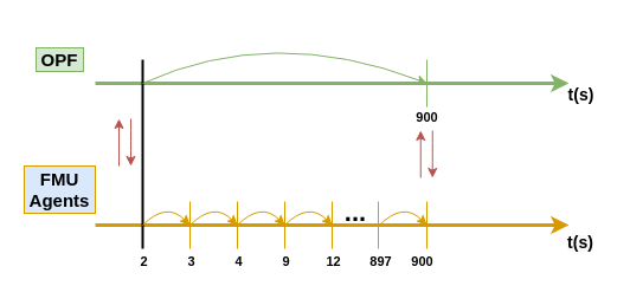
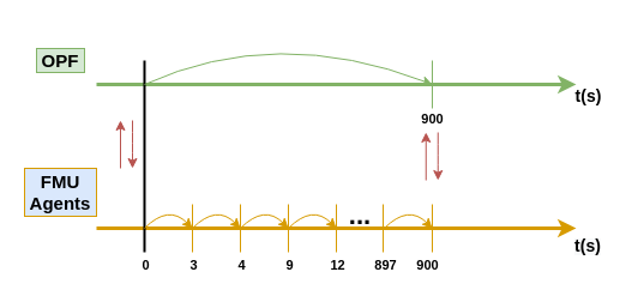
  <mxCell id="0" />
  <mxCell id="1" parent="0" />
  <mxCell id="2" value="" style="endArrow=classic;html=1;strokeWidth=3;fillColor=#ffe6cc;strokeColor=#d79b00;" parent="1" edge="1"><mxGeometry width="50" height="50" relative="1" as="geometry"><mxPoint x="80" y="190" as="sourcePoint" /><mxPoint x="480" y="190" as="targetPoint" /></mxGeometry></mxCell>
  <mxCell id="3" value="" style="endArrow=classic;html=1;strokeWidth=3;fillColor=#d5e8d4;strokeColor=#82b366;" parent="1" edge="1"><mxGeometry width="50" height="50" relative="1" as="geometry"><mxPoint x="80" y="70" as="sourcePoint" /><mxPoint x="480" y="70" as="targetPoint" /></mxGeometry></mxCell>
  <mxCell id="4" value="" style="curved=1;endArrow=classic;html=1;strokeWidth=1;fillColor=#ffe6cc;strokeColor=#d79b00;" parent="1" edge="1"><mxGeometry width="50" height="50" relative="1" as="geometry"><mxPoint x="320" y="190" as="sourcePoint" /><mxPoint x="360" y="190" as="targetPoint" /><Array as="points"><mxPoint x="340" y="170" /></Array></mxGeometry></mxCell>
  <mxCell id="5" value="&lt;b&gt;&lt;font style=&quot;font-size: 15px&quot;&gt;FMU Agents&lt;/font&gt;&lt;/b&gt;" style="rounded=0;whiteSpace=wrap;html=1;fillColor=#dae8fc;strokeColor=#d79b00;" parent="1" vertex="1"><mxGeometry x="20" y="140" width="60" height="40" as="geometry" /></mxCell>
  <mxCell id="6" value="&lt;b&gt;&lt;font style=&quot;font-size: 15px&quot;&gt;OPF&lt;/font&gt;&lt;/b&gt;" style="rounded=0;whiteSpace=wrap;html=1;fillColor=#d5e8d4;strokeColor=#82b366;" parent="1" vertex="1"><mxGeometry x="30" y="40" width="40" height="20" as="geometry" /></mxCell>
  <mxCell id="7" value="" style="endArrow=none;html=1;strokeWidth=2;" parent="1" edge="1"><mxGeometry width="50" height="50" relative="1" as="geometry"><mxPoint x="120" y="210" as="sourcePoint" /><mxPoint x="120" y="50" as="targetPoint" /></mxGeometry></mxCell>
  <mxCell id="8" value="&lt;b&gt;&lt;font style=&quot;font-size: 14px&quot;&gt;t(s)&lt;/font&gt;&lt;/b&gt;" style="text;html=1;align=center;verticalAlign=middle;resizable=0;points=[];autosize=1;" parent="1" vertex="1"><mxGeometry x="470" y="70" width="40" height="20" as="geometry" /></mxCell>
  <mxCell id="9" value="&lt;b style=&quot;color: rgb(0 , 0 , 0) ; font-family: &amp;#34;helvetica&amp;#34; ; font-style: normal ; letter-spacing: normal ; text-indent: 0px ; text-transform: none ; word-spacing: 0px ; background-color: rgb(248 , 249 , 250)&quot;&gt;&lt;font style=&quot;font-size: 14px&quot;&gt;t(s)&lt;/font&gt;&lt;/b&gt;" style="text;whiteSpace=wrap;html=1;align=center;" parent="1" vertex="1"><mxGeometry x="470" y="190" width="40" height="30" as="geometry" /></mxCell>
  <mxCell id="10" value="" style="curved=1;endArrow=classic;html=1;strokeWidth=1;fillColor=#ffe6cc;strokeColor=#d79b00;" parent="1" edge="1"><mxGeometry width="50" height="50" relative="1" as="geometry"><mxPoint x="160" y="190" as="sourcePoint" /><mxPoint x="200" y="190" as="targetPoint" /><Array as="points"><mxPoint x="180" y="170" /></Array></mxGeometry></mxCell>
  <mxCell id="11" value="" style="curved=1;endArrow=classic;html=1;strokeWidth=1;fillColor=#ffe6cc;strokeColor=#d79b00;" parent="1" edge="1"><mxGeometry width="50" height="50" relative="1" as="geometry"><mxPoint x="240" y="190" as="sourcePoint" /><mxPoint x="280" y="190" as="targetPoint" /><Array as="points"><mxPoint x="260" y="170" /></Array></mxGeometry></mxCell>
  <mxCell id="12" value="" style="curved=1;endArrow=classic;html=1;strokeWidth=1;fillColor=#ffe6cc;strokeColor=#d79b00;" parent="1" edge="1"><mxGeometry width="50" height="50" relative="1" as="geometry"><mxPoint x="200" y="190" as="sourcePoint" /><mxPoint x="240" y="190" as="targetPoint" /><Array as="points"><mxPoint x="220" y="170" /></Array></mxGeometry></mxCell>
  <mxCell id="13" value="" style="curved=1;endArrow=classic;html=1;strokeWidth=1;fillColor=#ffe6cc;strokeColor=#d79b00;" parent="1" edge="1"><mxGeometry width="50" height="50" relative="1" as="geometry"><mxPoint x="120" y="190" as="sourcePoint" /><mxPoint x="160" y="190" as="targetPoint" /><Array as="points"><mxPoint x="140" y="170" /></Array></mxGeometry></mxCell>
  <mxCell id="14" value="" style="curved=1;endArrow=classic;html=1;strokeWidth=1;fillColor=#d5e8d4;strokeColor=#82b366;" parent="1" edge="1"><mxGeometry width="50" height="50" relative="1" as="geometry"><mxPoint x="120" y="70" as="sourcePoint" /><mxPoint x="360" y="70" as="targetPoint" /><Array as="points"><mxPoint x="230" y="20" /></Array></mxGeometry></mxCell>
  <mxCell id="15" value="&lt;font style=&quot;font-size: 22px&quot;&gt;&lt;b&gt;...&lt;/b&gt;&lt;/font&gt;" style="text;html=1;strokeColor=none;fillColor=none;align=center;verticalAlign=middle;whiteSpace=wrap;rounded=0;" parent="1" vertex="1"><mxGeometry x="280" y="170" width="40" height="20" as="geometry" /></mxCell>
  <mxCell id="16" value="" style="endArrow=none;html=1;strokeWidth=1;fillColor=#ffe6cc;strokeColor=#d79b00;" parent="1" edge="1"><mxGeometry width="50" height="50" relative="1" as="geometry"><mxPoint x="160" y="210" as="sourcePoint" /><mxPoint x="160" y="170" as="targetPoint" /></mxGeometry></mxCell>
  <mxCell id="17" value="&lt;b&gt;3&lt;/b&gt;" style="edgeLabel;html=1;align=center;verticalAlign=middle;resizable=0;points=[];" parent="16" vertex="1" connectable="0"><mxGeometry x="-1" y="-9" relative="1" as="geometry"><mxPoint x="-9" y="10" as="offset" /></mxGeometry></mxCell>
  <mxCell id="18" value="" style="endArrow=none;html=1;strokeWidth=1;fillColor=#ffe6cc;strokeColor=#d79b00;" parent="1" edge="1"><mxGeometry width="50" height="50" relative="1" as="geometry"><mxPoint x="240" y="210" as="sourcePoint" /><mxPoint x="240" y="170" as="targetPoint" /></mxGeometry></mxCell>
  <mxCell id="19" value="" style="endArrow=none;html=1;strokeWidth=1;fillColor=#ffe6cc;strokeColor=#d79b00;" parent="1" edge="1"><mxGeometry width="50" height="50" relative="1" as="geometry"><mxPoint x="200" y="210" as="sourcePoint" /><mxPoint x="200" y="170" as="targetPoint" /></mxGeometry></mxCell>
  <mxCell id="20" value="" style="endArrow=none;html=1;strokeWidth=1;fillColor=#ffe6cc;strokeColor=#d79b00;" parent="1" edge="1"><mxGeometry width="50" height="50" relative="1" as="geometry"><mxPoint x="319" y="210" as="sourcePoint" /><mxPoint x="319" y="170" as="targetPoint" /></mxGeometry></mxCell>
  <mxCell id="21" value="" style="endArrow=none;html=1;strokeWidth=1;fillColor=#ffe6cc;strokeColor=#d79b00;" parent="1" edge="1"><mxGeometry width="50" height="50" relative="1" as="geometry"><mxPoint x="280" y="210" as="sourcePoint" /><mxPoint x="280" y="170" as="targetPoint" /></mxGeometry></mxCell>
  <mxCell id="22" value="" style="endArrow=none;html=1;strokeWidth=1;fillColor=#ffe6cc;strokeColor=#d79b00;" parent="1" edge="1"><mxGeometry width="50" height="50" relative="1" as="geometry"><mxPoint x="360" y="210" as="sourcePoint" /><mxPoint x="360" y="170" as="targetPoint" /></mxGeometry></mxCell>
  <mxCell id="23" value="" style="endArrow=none;html=1;strokeWidth=1;fillColor=#d5e8d4;strokeColor=#82b366;" parent="1" edge="1"><mxGeometry width="50" height="50" relative="1" as="geometry"><mxPoint x="360" y="90" as="sourcePoint" /><mxPoint x="360" y="50" as="targetPoint" /></mxGeometry></mxCell>
  <mxCell id="24" value="&lt;b&gt;900&lt;/b&gt;" style="edgeLabel;html=1;align=center;verticalAlign=middle;resizable=0;points=[];" parent="23" vertex="1" connectable="0"><mxGeometry x="-1" y="8" relative="1" as="geometry"><mxPoint x="7" y="8" as="offset" /></mxGeometry></mxCell>
- <mxCell id="25" value="&lt;b&gt;2&lt;/b&gt;" style="edgeLabel;html=1;align=center;verticalAlign=middle;resizable=0;points=[];" parent="1" vertex="1" connectable="0"><mxGeometry x="120" y="220" as="geometry"><mxPoint as="offset" /></mxGeometry></mxCell>
+ <mxCell id="25" value="&lt;b&gt;0&lt;/b&gt;" style="edgeLabel;html=1;align=center;verticalAlign=middle;resizable=0;points=[];" parent="1" vertex="1" connectable="0"><mxGeometry x="120" y="220" as="geometry"><mxPoint as="offset" /></mxGeometry></mxCell>
  <mxCell id="26" value="&lt;b&gt;4&lt;/b&gt;" style="edgeLabel;html=1;align=center;verticalAlign=middle;resizable=0;points=[];" parent="1" vertex="1" connectable="0"><mxGeometry x="200" y="220" as="geometry" /></mxCell>
  <mxCell id="27" value="&lt;b&gt;9&lt;/b&gt;" style="edgeLabel;html=1;align=center;verticalAlign=middle;resizable=0;points=[];" parent="1" vertex="1" connectable="0"><mxGeometry x="240" y="220" as="geometry" /></mxCell>
  <mxCell id="28" value="&lt;b&gt;12&lt;/b&gt;" style="edgeLabel;html=1;align=center;verticalAlign=middle;resizable=0;points=[];" parent="1" vertex="1" connectable="0"><mxGeometry x="280" y="220" as="geometry" /></mxCell>
  <mxCell id="29" value="&lt;b&gt;897&lt;/b&gt;" style="edgeLabel;html=1;align=center;verticalAlign=middle;resizable=0;points=[];" parent="1" vertex="1" connectable="0"><mxGeometry x="320" y="220" as="geometry" /></mxCell>
  <mxCell id="30" value="&lt;b&gt;900&lt;/b&gt;" style="edgeLabel;html=1;align=center;verticalAlign=middle;resizable=0;points=[];" parent="1" vertex="1" connectable="0"><mxGeometry x="360" y="220" as="geometry"><mxPoint x="-5" as="offset" /></mxGeometry></mxCell>
  <mxCell id="31" value="" style="endArrow=classic;html=1;strokeWidth=1;fillColor=#f8cecc;strokeColor=#b85450;" parent="1" edge="1"><mxGeometry width="50" height="50" relative="1" as="geometry"><mxPoint x="100" y="140" as="sourcePoint" /><mxPoint x="100" y="100" as="targetPoint" /></mxGeometry></mxCell>
  <mxCell id="32" value="" style="endArrow=classic;html=1;strokeWidth=1;fillColor=#f8cecc;strokeColor=#b85450;" parent="1" edge="1"><mxGeometry width="50" height="50" relative="1" as="geometry"><mxPoint x="110" y="100" as="sourcePoint" /><mxPoint x="110" y="140" as="targetPoint" /><Array as="points"><mxPoint x="110" y="120" /></Array></mxGeometry></mxCell>
  <mxCell id="33" value="" style="endArrow=classic;html=1;strokeWidth=1;fillColor=#f8cecc;strokeColor=#b85450;" parent="1" edge="1"><mxGeometry width="50" height="50" relative="1" as="geometry"><mxPoint x="354.76" y="150" as="sourcePoint" /><mxPoint x="354.76" y="110" as="targetPoint" /></mxGeometry></mxCell>
  <mxCell id="34" value="" style="endArrow=classic;html=1;strokeWidth=1;fillColor=#f8cecc;strokeColor=#b85450;" parent="1" edge="1"><mxGeometry width="50" height="50" relative="1" as="geometry"><mxPoint x="364.76" y="110" as="sourcePoint" /><mxPoint x="364.76" y="150" as="targetPoint" /><Array as="points"><mxPoint x="364.76" y="130" /></Array></mxGeometry></mxCell>
